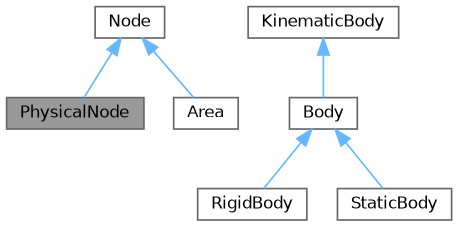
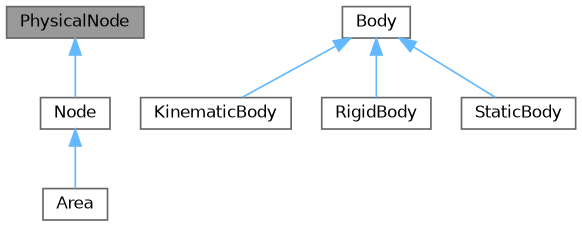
  digraph {
    node [color=gray40 fillcolor=white fontname=Helvetica fontsize=10 shape=box style=filled]
    edge [color=steelblue1 dir=back fontname=Helvetica fontsize=10 labelfontname=Helvetica labelfontsize=10 style=solid]
    n1 [fillcolor=grey60 fontcolor=black height=0.2 label=PhysicalNode width=0.4]
    n2 [height=0.2 label=Area width=0.4]
    n3 [height=0.2 label=Body width=0.4]
    n4 [height=0.2 label=KinematicBody width=0.4]
    n5 [height=0.2 label=RigidBody width=0.4]
    n6 [height=0.2 label=StaticBody width=0.4]
    n7 [height=0.2 label="Node" width=0.4]
-   n4 -> n3
+   n3 -> n4
    n3 -> n5
    n3 -> n6
-   n7 -> n1
+   n1 -> n7
    n7 -> n2
  }
